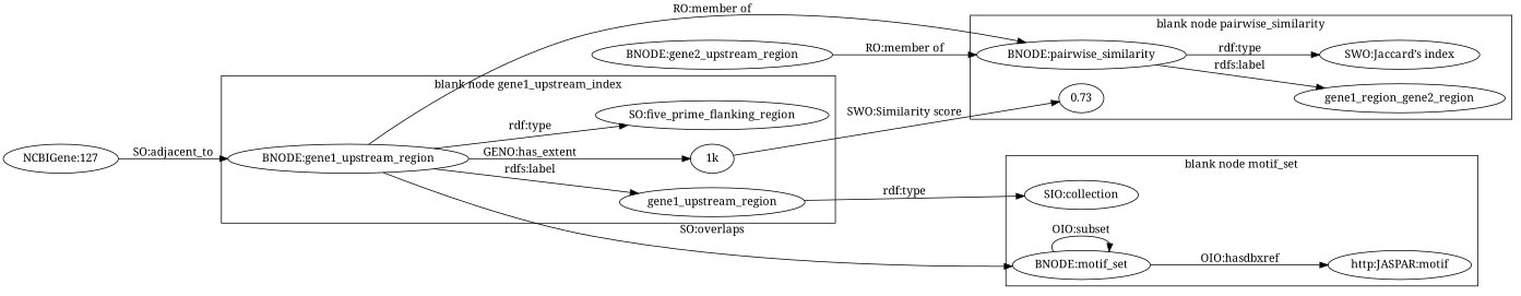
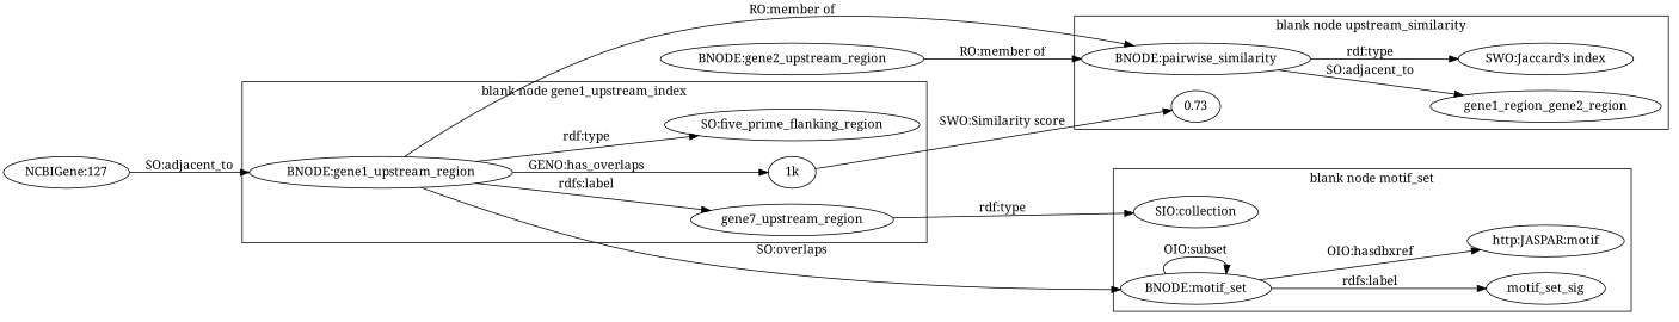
  digraph {
    compound=true
    fontname="Noto Serif"
    rankdir=LR
    title=JASPAR_target_model
    node [fontname="Noto Serif"]
    edge [fontname="Noto Serif"]
    "BNODE:gene1_upstream_region"
-   gene1_upstream_region
+   gene1_upstream_region [label=gene7_upstream_region]
    "1k"
    "SO:five_prime_flanking_region"
    "BNODE:motif_set"
+   motif_set_sig
    "SIO:collection"
    "http:JASPAR:motif"
    "BNODE:pairwise_similarity"
    gene1_region_gene2_region
    0.73
    "SWO:Jaccard’s index"
    n13 [label="NCBIGene:127"]
    "BNODE:gene2_upstream_region"
    subgraph cluster_1 {
      label="blank node gene1_upstream_index"
      "BNODE:gene1_upstream_region"
      gene1_upstream_region
      "1k"
      "SO:five_prime_flanking_region"
    }
    subgraph cluster_2 {
      label="blank node motif_set"
      "BNODE:motif_set"
+     motif_set_sig
      "SIO:collection"
      "http:JASPAR:motif"
    }
    subgraph cluster_3 {
-     label="blank node pairwise_similarity"
+     label="blank node upstream_similarity"
      "BNODE:pairwise_similarity"
      gene1_region_gene2_region
      0.73
      "SWO:Jaccard’s index"
    }
    "BNODE:gene1_upstream_region" -> gene1_upstream_region [label="rdfs:label"]
-   "BNODE:gene1_upstream_region" -> "1k" [label="GENO:has_extent"]
+   "BNODE:gene1_upstream_region" -> "1k" [label="GENO:has_overlaps"]
    "BNODE:gene1_upstream_region" -> "SO:five_prime_flanking_region" [label="rdf:type"]
    "BNODE:gene1_upstream_region" -> "BNODE:motif_set" [label="SO:overlaps"]
    "BNODE:gene1_upstream_region" -> "BNODE:pairwise_similarity" [label="RO:member of"]
    gene1_upstream_region -> "SIO:collection" [label="rdf:type"]
    "1k" -> 0.73 [label="SWO:Similarity score"]
    "BNODE:motif_set" -> "BNODE:motif_set" [label="OIO:subset"]
+   "BNODE:motif_set" -> motif_set_sig [label="rdfs:label"]
    "BNODE:motif_set" -> "http:JASPAR:motif" [label="OIO:hasdbxref"]
-   "BNODE:pairwise_similarity" -> gene1_region_gene2_region [label="rdfs:label"]
+   "BNODE:pairwise_similarity" -> gene1_region_gene2_region [label="SO:adjacent_to"]
    "BNODE:pairwise_similarity" -> "SWO:Jaccard’s index" [label="rdf:type"]
    n13 -> "BNODE:gene1_upstream_region" [label="SO:adjacent_to"]
    "BNODE:gene2_upstream_region" -> "BNODE:pairwise_similarity" [label="RO:member of"]
  }
